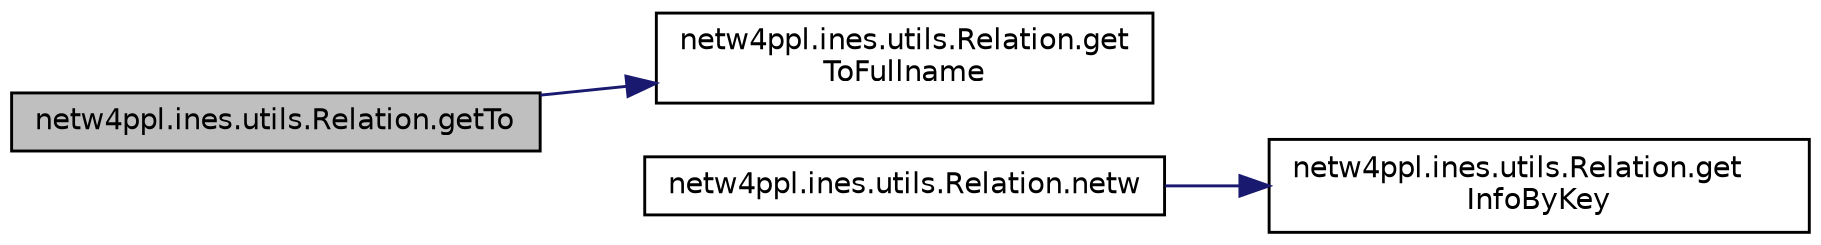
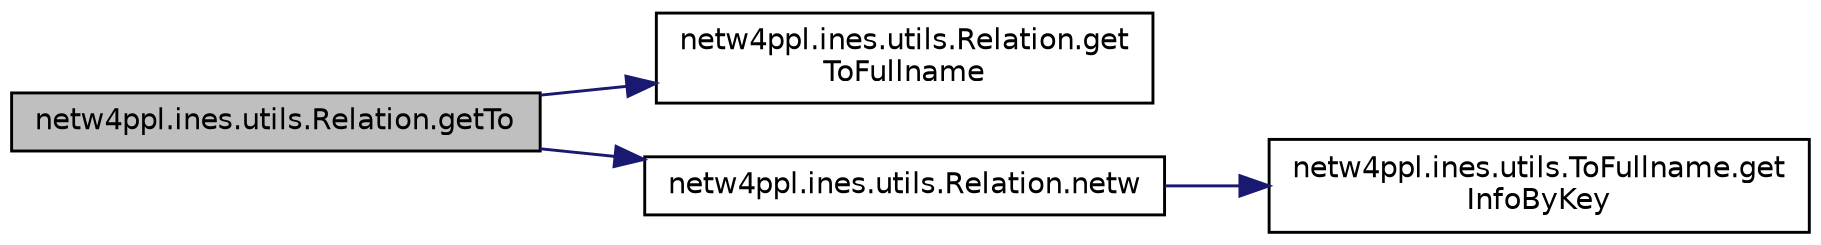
  digraph {
    rankdir=LR
    node [color=black fillcolor=white fontname=Helvetica fontsize=10 shape=record style=filled]
    edge [color=midnightblue fontname=Helvetica fontsize=10 labelfontname=Helvetica labelfontsize=10 style=solid]
    n1 [fillcolor=grey75 fontcolor=black height=0.2 label="netw4ppl.ines.utils.Relation.getTo" width=0.4]
    n2 [height=0.2 label="netw4ppl.ines.utils.Relation.get\lToFullname" width=0.4]
    n3 [height=0.2 label="netw4ppl.ines.utils.Relation.netw" width=0.4]
-   n4 [height=0.2 label="netw4ppl.ines.utils.Relation.get\lInfoByKey" width=0.4]
+   n4 [height=0.2 label="netw4ppl.ines.utils.ToFullname.get\lInfoByKey" width=0.4]
    n1 -> n2
+   n1 -> n3
    n3 -> n4
  }
